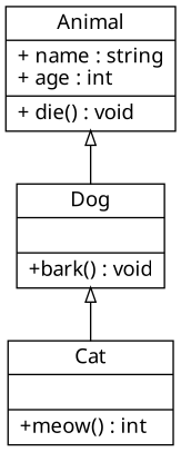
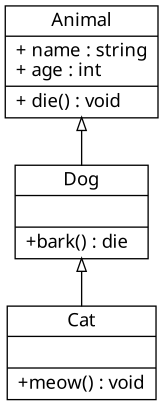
  digraph {
    fontname=Helvetia
    rankdir=TB
    node [fontname=Helvetia shape=record]
    edge [arrowtail=empty dir=back fontname=Helvetia]
    n1 [label="{Animal|+ name : string\l+ age : int\l|+ die() : void\l}"]
-   n2 [label="{Dog| | +bark() : void\l}"]
-   n3 [label="{Cat| | +meow() : int\l}"]
+   n2 [label="{Dog| | +bark() : die\l}"]
+   n3 [label="{Cat| | +meow() : void\l}"]
    n1 -> n2
    n2 -> n3
  }
